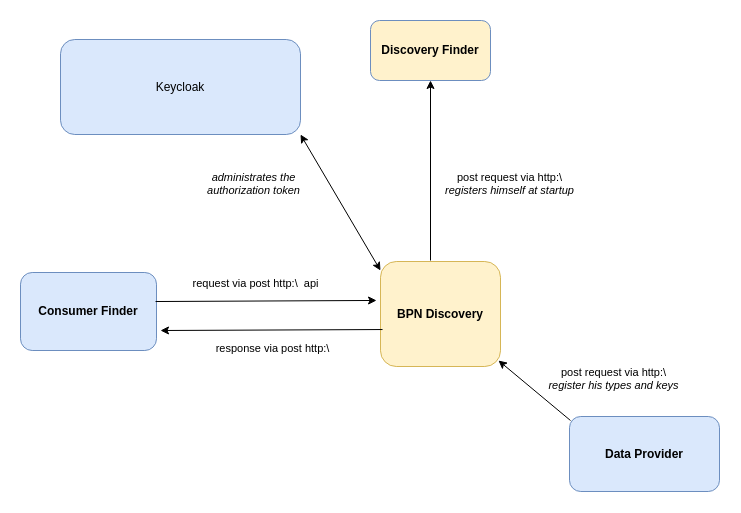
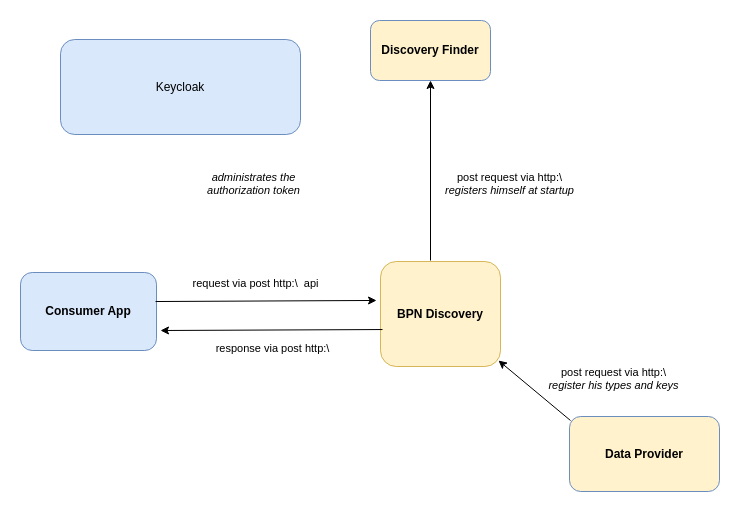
  <mxCell id="0" />
  <mxCell id="1" parent="0" />
- <mxCell id="2" value="&lt;b&gt;Consumer Finder&lt;/b&gt;" style="rounded=1;whiteSpace=wrap;html=1;fillColor=#dae8fc;strokeColor=#6c8ebf;" parent="1" vertex="1"><mxGeometry x="20" y="272" width="136" height="78" as="geometry" /></mxCell>
+ <mxCell id="2" value="&lt;b&gt;Consumer App&lt;/b&gt;" style="rounded=1;whiteSpace=wrap;html=1;fillColor=#dae8fc;strokeColor=#6c8ebf;" parent="1" vertex="1"><mxGeometry x="20" y="272" width="136" height="78" as="geometry" /></mxCell>
  <mxCell id="3" value="request via post http:\&amp;nbsp; api" style="endArrow=classic;html=1;rounded=0;entryX=-0.033;entryY=0.371;entryDx=0;entryDy=0;entryPerimeter=0;exitX=0.993;exitY=0.372;exitDx=0;exitDy=0;exitPerimeter=0;" parent="1" source="2" target="4" edge="1"><mxGeometry x="-0.095" y="18" width="50" height="50" relative="1" as="geometry"><mxPoint x="167" y="308" as="sourcePoint" /><mxPoint x="372" y="307" as="targetPoint" /><mxPoint as="offset" /></mxGeometry></mxCell>
  <mxCell id="4" value="&lt;b&gt;BPN Discovery&lt;/b&gt;" style="rounded=1;whiteSpace=wrap;html=1;fillColor=#fff2cc;strokeColor=#d6b656;" parent="1" vertex="1"><mxGeometry x="380" y="261" width="120" height="105" as="geometry" /></mxCell>
  <mxCell id="5" value="" style="endArrow=classic;html=1;rounded=0;exitX=0.017;exitY=0.648;exitDx=0;exitDy=0;exitPerimeter=0;" parent="1" source="4" edge="1"><mxGeometry width="50" height="50" relative="1" as="geometry"><mxPoint x="370" y="330" as="sourcePoint" /><mxPoint x="160" y="330" as="targetPoint" /></mxGeometry></mxCell>
  <mxCell id="6" value="&lt;font style=&quot;font-size: 11px;&quot;&gt;response via &lt;font style=&quot;font-size: 11px;&quot;&gt;post http:\ &lt;/font&gt;&lt;/font&gt;" style="text;html=1;align=center;verticalAlign=middle;resizable=0;points=[];autosize=1;strokeColor=none;fillColor=none;" parent="1" vertex="1"><mxGeometry x="202" y="333" width="140" height="30" as="geometry" /></mxCell>
- <mxCell id="7" value="&lt;b&gt;Data Provider &lt;/b&gt;" style="rounded=1;whiteSpace=wrap;html=1;fillColor=#dae8fc;strokeColor=#6c8ebf;" parent="1" vertex="1"><mxGeometry x="569" y="416" width="150" height="75" as="geometry" /></mxCell>
+ <mxCell id="7" value="&lt;b&gt;Data Provider &lt;/b&gt;" style="rounded=1;whiteSpace=wrap;html=1;fillColor=#fff2cc;strokeColor=#6c8ebf;" parent="1" vertex="1"><mxGeometry x="569" y="416" width="150" height="75" as="geometry" /></mxCell>
  <mxCell id="8" value="" style="endArrow=classic;html=1;rounded=0;entryX=0.983;entryY=0.943;entryDx=0;entryDy=0;entryPerimeter=0;" parent="1" target="4" edge="1"><mxGeometry width="50" height="50" relative="1" as="geometry"><mxPoint x="570" y="420" as="sourcePoint" /><mxPoint x="500" y="380" as="targetPoint" /></mxGeometry></mxCell>
  <mxCell id="9" value="&lt;font style=&quot;font-size: 11px;&quot;&gt;post request via http:\&lt;/font&gt;&lt;font style=&quot;font-size: 11px;&quot;&gt;&lt;br&gt;&lt;/font&gt;&lt;div style=&quot;font-size: 11px;&quot;&gt;&lt;font style=&quot;font-size: 11px;&quot;&gt;&lt;i&gt;&lt;font style=&quot;font-size: 11px;&quot;&gt;register his types and keys&lt;/font&gt;&lt;/i&gt;&lt;/font&gt;&lt;/div&gt;" style="text;html=1;align=center;verticalAlign=middle;resizable=0;points=[];autosize=1;strokeColor=none;fillColor=none;" parent="1" vertex="1"><mxGeometry x="533" y="358" width="160" height="40" as="geometry" /></mxCell>
  <mxCell id="10" value="&lt;b&gt;Discovery Finder&lt;/b&gt;" style="rounded=1;whiteSpace=wrap;html=1;fillColor=#fff2cc;strokeColor=#6c8ebf;" parent="1" vertex="1"><mxGeometry x="370" y="20" width="120" height="60" as="geometry" /></mxCell>
  <mxCell id="11" value="" style="endArrow=classic;html=1;rounded=0;entryX=0.5;entryY=1;entryDx=0;entryDy=0;" parent="1" target="10" edge="1"><mxGeometry width="50" height="50" relative="1" as="geometry"><mxPoint x="430" y="260" as="sourcePoint" /><mxPoint x="430" y="120" as="targetPoint" /></mxGeometry></mxCell>
  <mxCell id="12" value="&lt;font style=&quot;font-size: 11px;&quot;&gt;post request via http:\&lt;/font&gt;&lt;div style=&quot;font-size: 11px;&quot;&gt;&lt;font style=&quot;font-size: 11px;&quot;&gt;&lt;i&gt;registers himself at startup&lt;/i&gt;&lt;/font&gt;&lt;/div&gt;" style="text;html=1;align=center;verticalAlign=middle;resizable=0;points=[];autosize=1;strokeColor=none;fillColor=none;" parent="1" vertex="1"><mxGeometry x="429" y="163" width="160" height="40" as="geometry" /></mxCell>
  <mxCell id="13" value="Keycloak" style="rounded=1;whiteSpace=wrap;html=1;fillColor=#dae8fc;strokeColor=#6c8ebf;" parent="1" vertex="1"><mxGeometry x="60" y="39" width="240" height="95" as="geometry" /></mxCell>
- <mxCell id="14" value="" style="endArrow=classic;startArrow=classic;html=1;rounded=0;entryX=1;entryY=1;entryDx=0;entryDy=0;exitX=0;exitY=0.086;exitDx=0;exitDy=0;exitPerimeter=0;" parent="1" source="4" target="13" edge="1"><mxGeometry width="50" height="50" relative="1" as="geometry"><mxPoint x="370" y="260" as="sourcePoint" /><mxPoint x="410" y="250" as="targetPoint" /></mxGeometry></mxCell>
  <mxCell id="15" value="&lt;font style=&quot;font-size: 11px;&quot;&gt;&lt;i&gt;administrates the&lt;/i&gt;&lt;/font&gt;&lt;br&gt;&lt;div style=&quot;font-size: 11px;&quot;&gt;&lt;font style=&quot;font-size: 11px;&quot;&gt;&lt;i&gt;authorization token&lt;br&gt;&lt;/i&gt;&lt;/font&gt;&lt;/div&gt;" style="text;html=1;align=center;verticalAlign=middle;resizable=0;points=[];autosize=1;strokeColor=none;fillColor=none;" parent="1" vertex="1"><mxGeometry x="193" y="163" width="120" height="40" as="geometry" /></mxCell>
